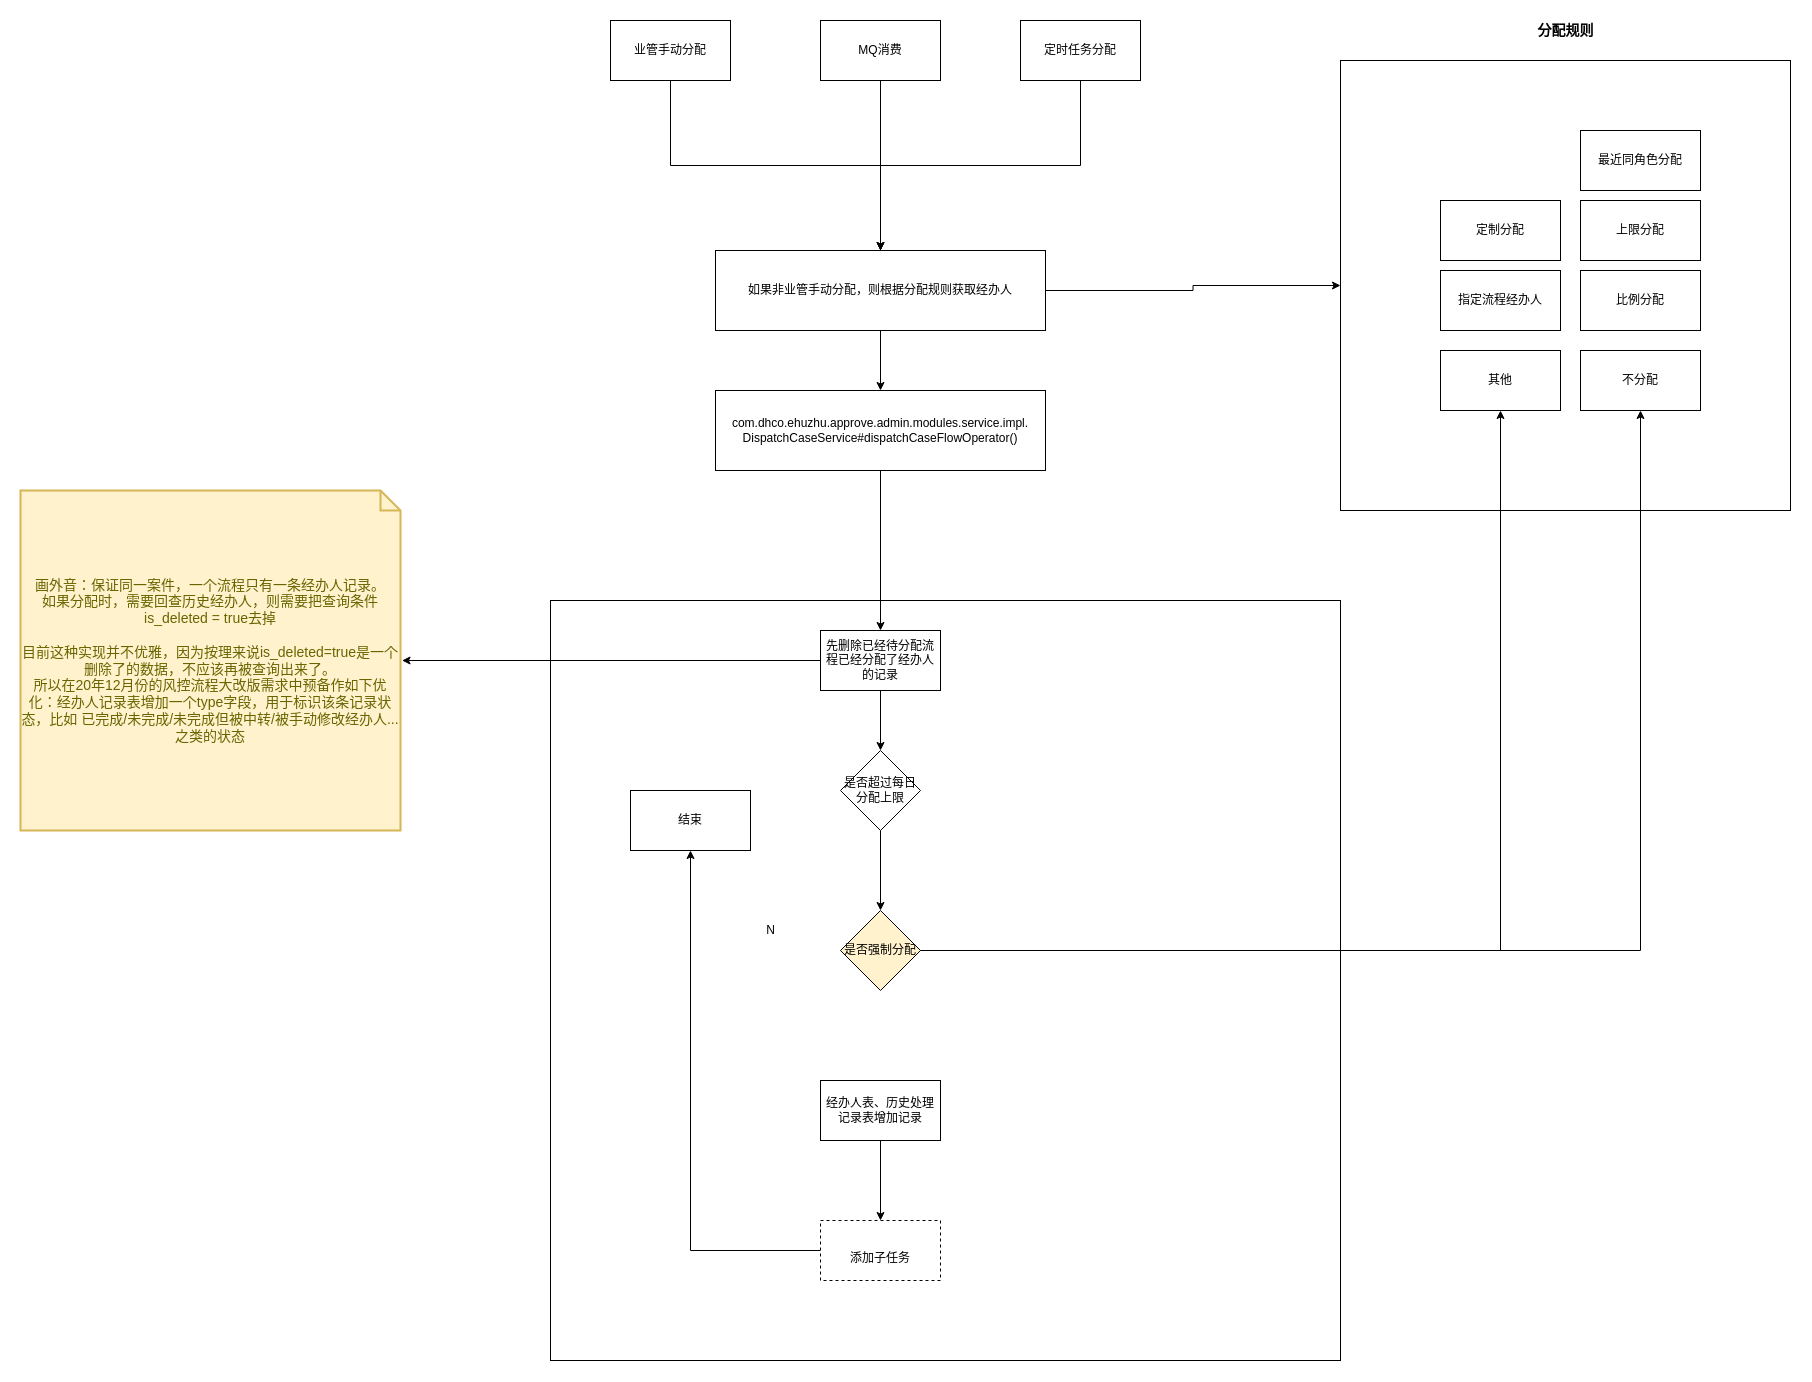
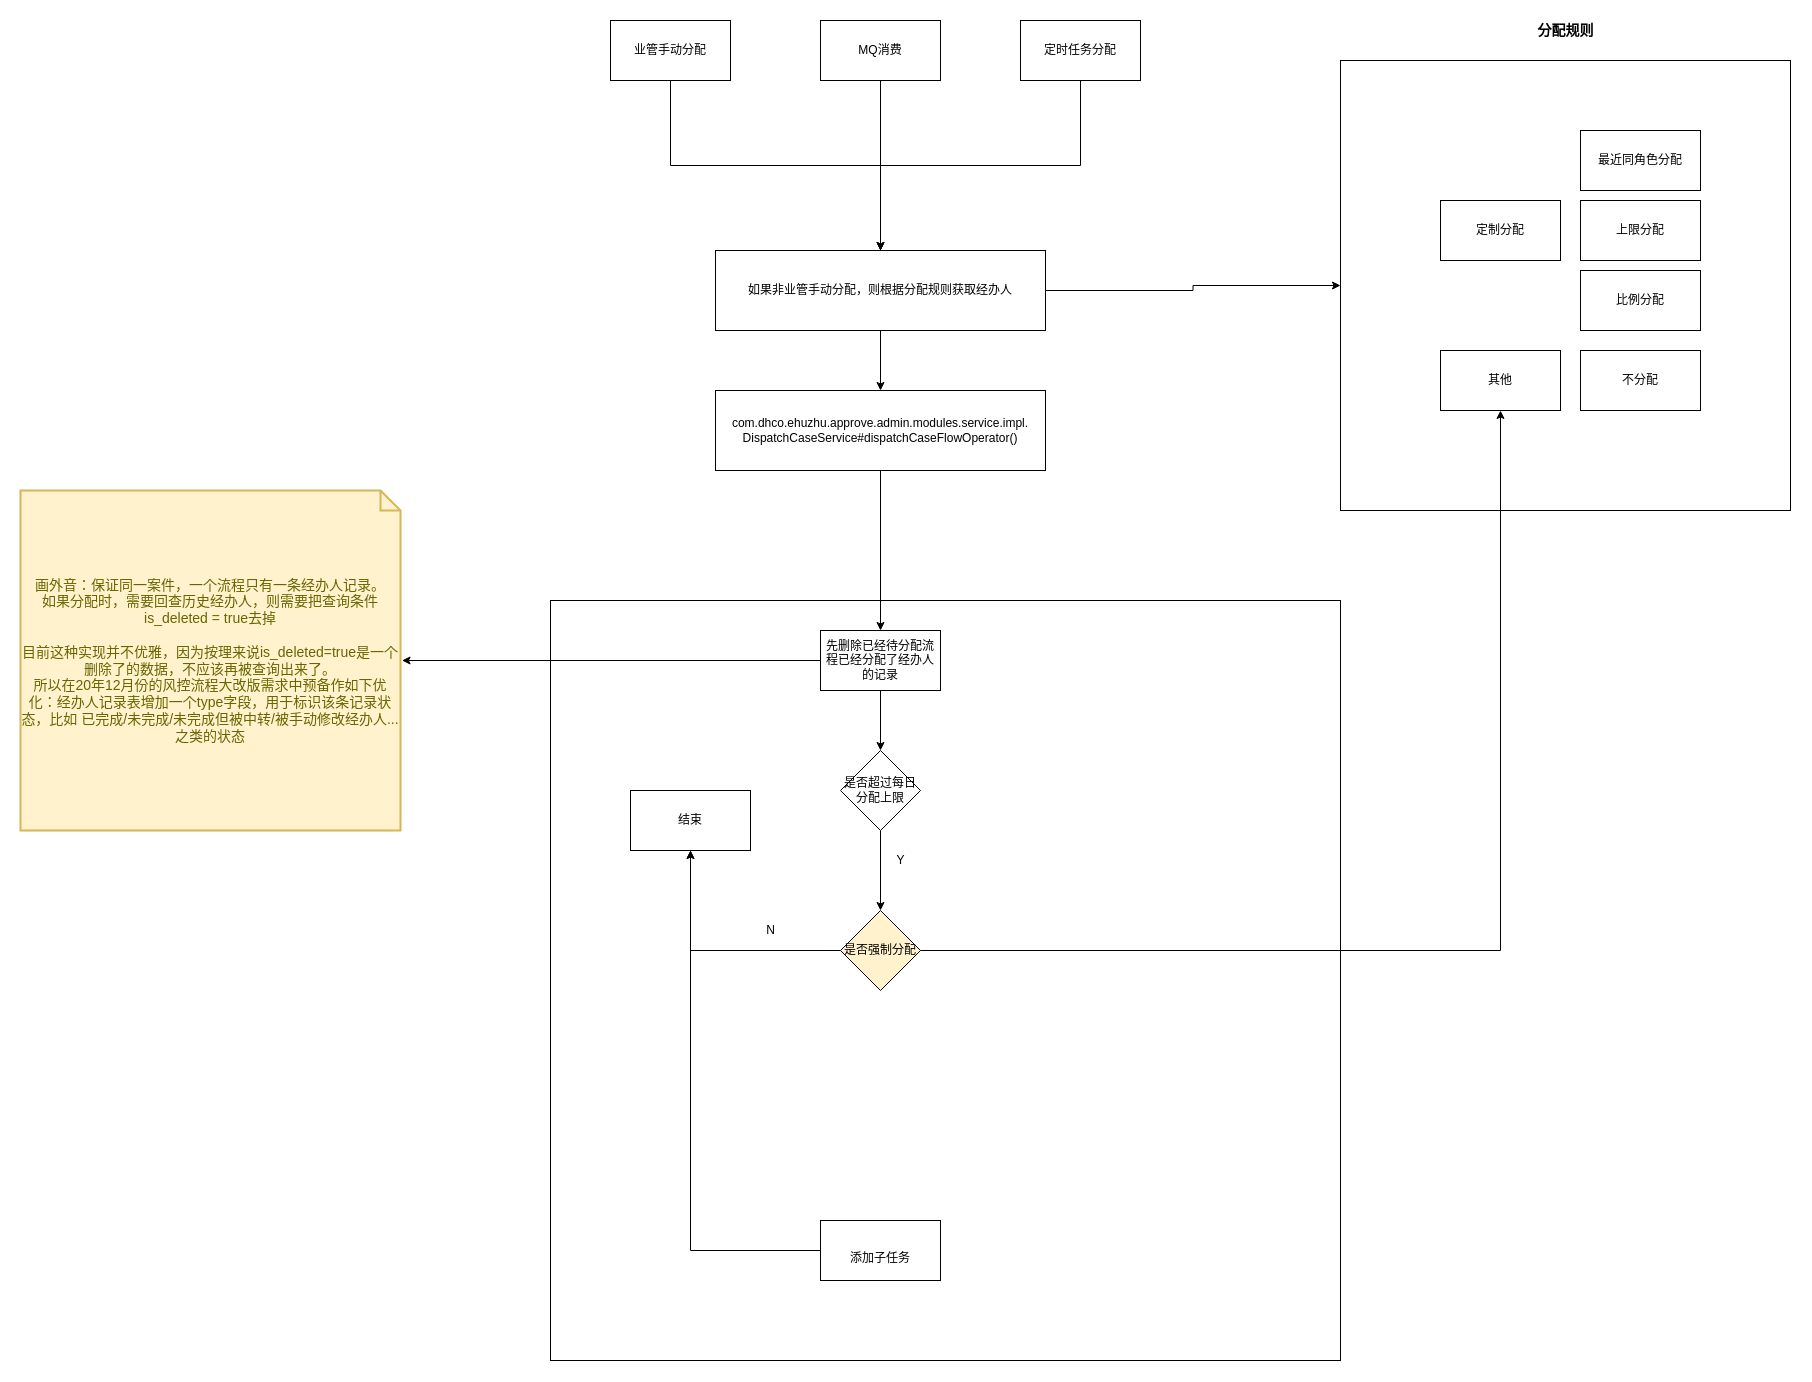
  <mxCell id="0" />
  <mxCell id="1" parent="0" />
  <mxCell id="2" value="" style="whiteSpace=wrap;html=1;" vertex="1" parent="1"><mxGeometry x="1340" y="60" width="450" height="450" as="geometry" /></mxCell>
  <mxCell id="3" value="" style="rounded=0;whiteSpace=wrap;html=1;" vertex="1" parent="1"><mxGeometry x="550" y="600" width="790" height="760" as="geometry" /></mxCell>
  <mxCell id="4" style="edgeStyle=orthogonalEdgeStyle;rounded=0;orthogonalLoop=1;jettySize=auto;html=1;" edge="1" parent="1" source="5" target="12"><mxGeometry relative="1" as="geometry" /></mxCell>
  <mxCell id="5" value="业管手动分配" style="rounded=0;whiteSpace=wrap;html=1;" vertex="1" parent="1"><mxGeometry x="610" y="20" width="120" height="60" as="geometry" /></mxCell>
  <mxCell id="6" style="edgeStyle=orthogonalEdgeStyle;rounded=0;orthogonalLoop=1;jettySize=auto;html=1;entryX=0.5;entryY=0;entryDx=0;entryDy=0;" edge="1" parent="1" source="7" target="12"><mxGeometry relative="1" as="geometry"><mxPoint x="880" y="380" as="targetPoint" /></mxGeometry></mxCell>
  <mxCell id="7" value="MQ消费" style="rounded=0;whiteSpace=wrap;html=1;" vertex="1" parent="1"><mxGeometry x="820" y="20" width="120" height="60" as="geometry" /></mxCell>
  <mxCell id="8" style="edgeStyle=orthogonalEdgeStyle;rounded=0;orthogonalLoop=1;jettySize=auto;html=1;entryX=0.5;entryY=0;entryDx=0;entryDy=0;" edge="1" parent="1" source="9" target="12"><mxGeometry relative="1" as="geometry" /></mxCell>
  <mxCell id="9" value="定时任务分配" style="rounded=0;whiteSpace=wrap;html=1;" vertex="1" parent="1"><mxGeometry x="1020" y="20" width="120" height="60" as="geometry" /></mxCell>
  <mxCell id="10" value="" style="edgeStyle=orthogonalEdgeStyle;rounded=0;orthogonalLoop=1;jettySize=auto;html=1;" edge="1" parent="1" source="12" target="30"><mxGeometry relative="1" as="geometry" /></mxCell>
  <mxCell id="11" style="edgeStyle=orthogonalEdgeStyle;rounded=0;orthogonalLoop=1;jettySize=auto;html=1;" edge="1" parent="1" source="12" target="2"><mxGeometry relative="1" as="geometry" /></mxCell>
  <mxCell id="12" value="如果非业管手动分配，则根据分配规则获取经办人" style="rounded=0;whiteSpace=wrap;html=1;" vertex="1" parent="1"><mxGeometry x="715" y="250" width="330" height="80" as="geometry" /></mxCell>
  <mxCell id="13" style="edgeStyle=orthogonalEdgeStyle;rounded=0;orthogonalLoop=1;jettySize=auto;html=1;entryX=1.004;entryY=0.5;entryDx=0;entryDy=0;entryPerimeter=0;" edge="1" parent="1" source="15" target="28"><mxGeometry relative="1" as="geometry"><mxPoint x="530" y="555" as="targetPoint" /></mxGeometry></mxCell>
  <mxCell id="14" style="edgeStyle=orthogonalEdgeStyle;rounded=0;orthogonalLoop=1;jettySize=auto;html=1;" edge="1" parent="1" source="15" target="17"><mxGeometry relative="1" as="geometry" /></mxCell>
  <mxCell id="15" value="先删除已经待分配流程已经分配了经办人的记录" style="rounded=0;whiteSpace=wrap;html=1;" vertex="1" parent="1"><mxGeometry x="820" y="630" width="120" height="60" as="geometry" /></mxCell>
  <mxCell id="16" value="" style="edgeStyle=orthogonalEdgeStyle;rounded=0;orthogonalLoop=1;jettySize=auto;html=1;" edge="1" parent="1" source="17" target="20"><mxGeometry relative="1" as="geometry" /></mxCell>
  <mxCell id="17" value="是否超过每日分配上限" style="rhombus;whiteSpace=wrap;html=1;" vertex="1" parent="1"><mxGeometry x="840" y="750" width="80" height="80" as="geometry" /></mxCell>
- <mxCell id="18" style="edgeStyle=orthogonalEdgeStyle;rounded=0;orthogonalLoop=1;jettySize=auto;html=1;" edge="1" parent="1" source="20" target="36"><mxGeometry relative="1" as="geometry" /></mxCell>
+ <mxCell id="18" style="edgeStyle=orthogonalEdgeStyle;rounded=0;orthogonalLoop=1;jettySize=auto;html=1;entryX=0.5;entryY=1;entryDx=0;entryDy=0;" edge="1" parent="1" source="20" target="22"><mxGeometry relative="1" as="geometry" /></mxCell>
  <mxCell id="19" value="" style="edgeStyle=orthogonalEdgeStyle;rounded=0;orthogonalLoop=1;jettySize=auto;html=1;" edge="1" parent="1" source="20" target="35"><mxGeometry relative="1" as="geometry" /></mxCell>
  <mxCell id="20" value="是否强制分配" style="rhombus;whiteSpace=wrap;html=1;fillColor=#fff2cc;" vertex="1" parent="1"><mxGeometry x="840" y="910" width="80" height="80" as="geometry" /></mxCell>
+ <mxCell id="21" value="Y" style="text;html=1;align=center;verticalAlign=middle;resizable=0;points=[];autosize=1;strokeColor=none;" vertex="1" parent="1"><mxGeometry x="890" y="850" width="20" height="20" as="geometry" /></mxCell>
  <mxCell id="22" value="结束" style="whiteSpace=wrap;html=1;" vertex="1" parent="1"><mxGeometry x="630" y="790" width="120" height="60" as="geometry" /></mxCell>
  <mxCell id="23" value="N" style="text;html=1;align=center;verticalAlign=middle;resizable=0;points=[];autosize=1;strokeColor=none;" vertex="1" parent="1"><mxGeometry x="760" y="920" width="20" height="20" as="geometry" /></mxCell>
- <mxCell id="24" value="" style="edgeStyle=orthogonalEdgeStyle;rounded=0;orthogonalLoop=1;jettySize=auto;html=1;" edge="1" parent="1" source="25" target="27"><mxGeometry relative="1" as="geometry" /></mxCell>
- <mxCell id="25" value="经办人表、历史处理记录表增加记录" style="whiteSpace=wrap;html=1;" vertex="1" parent="1"><mxGeometry x="820" y="1080" width="120" height="60" as="geometry" /></mxCell>
  <mxCell id="26" style="edgeStyle=orthogonalEdgeStyle;rounded=0;orthogonalLoop=1;jettySize=auto;html=1;entryX=0.5;entryY=1;entryDx=0;entryDy=0;" edge="1" parent="1" source="27" target="22"><mxGeometry relative="1" as="geometry" /></mxCell>
- <mxCell id="27" value="&lt;br&gt;添加子任务&lt;br&gt;" style="whiteSpace=wrap;html=1;dashed=1;" vertex="1" parent="1"><mxGeometry x="820" y="1220" width="120" height="60" as="geometry" /></mxCell>
+ <mxCell id="27" value="&lt;br&gt;添加子任务&lt;br&gt;" style="whiteSpace=wrap;html=1;" vertex="1" parent="1"><mxGeometry x="820" y="1220" width="120" height="60" as="geometry" /></mxCell>
  <mxCell id="28" value="&lt;div&gt;画外音：保证同一案件，一个流程只有一条经办人记录。&lt;/div&gt;&lt;div&gt;如果分配时，需要回查历史经办人，则需要把查询条件is_deleted = true去掉&lt;/div&gt;&lt;div&gt;&lt;br&gt;&lt;/div&gt;&lt;div&gt;目前这种实现并不优雅，因为按理来说is_deleted=true是一个删除了的数据，不应该再被查询出来了。&lt;/div&gt;&lt;div&gt;所以在20年12月份的风控流程大改版需求中预备作如下优化：经办人记录表增加一个type字段，用于标识该条记录状态，比如 已完成/未完成/未完成但被中转/被手动修改经办人...之类的状态&lt;br&gt;&lt;/div&gt;" style="shape=note;strokeWidth=2;fontSize=14;size=20;whiteSpace=wrap;html=1;fillColor=#fff2cc;strokeColor=#d6b656;fontColor=#666600;" vertex="1" parent="1"><mxGeometry x="20" y="490" width="380" height="340" as="geometry" /></mxCell>
  <mxCell id="29" style="edgeStyle=orthogonalEdgeStyle;rounded=0;orthogonalLoop=1;jettySize=auto;html=1;entryX=0.5;entryY=0;entryDx=0;entryDy=0;exitX=0.5;exitY=1;exitDx=0;exitDy=0;" edge="1" parent="1" source="30" target="15"><mxGeometry relative="1" as="geometry" /></mxCell>
  <mxCell id="30" value="&lt;div&gt;com.dhco.ehuzhu.approve.admin.modules.service.impl.&lt;/div&gt;&lt;div&gt;DispatchCaseService#dispatchCaseFlowOperator()&lt;/div&gt;" style="rounded=0;whiteSpace=wrap;html=1;" vertex="1" parent="1"><mxGeometry x="715" y="390" width="330" height="80" as="geometry" /></mxCell>
  <mxCell id="31" value="定制分配" style="rounded=0;whiteSpace=wrap;html=1;" vertex="1" parent="1"><mxGeometry x="1440" y="200" width="120" height="60" as="geometry" /></mxCell>
  <mxCell id="32" value="上限分配" style="rounded=0;whiteSpace=wrap;html=1;" vertex="1" parent="1"><mxGeometry x="1580" y="200" width="120" height="60" as="geometry" /></mxCell>
  <mxCell id="33" value="最近同角色分配" style="rounded=0;whiteSpace=wrap;html=1;" vertex="1" parent="1"><mxGeometry x="1580" y="130" width="120" height="60" as="geometry" /></mxCell>
- <mxCell id="34" value="指定流程经办人" style="rounded=0;whiteSpace=wrap;html=1;" vertex="1" parent="1"><mxGeometry x="1440" y="270" width="120" height="60" as="geometry" /></mxCell>
  <mxCell id="35" value="其他" style="rounded=0;whiteSpace=wrap;html=1;" vertex="1" parent="1"><mxGeometry x="1440" y="350" width="120" height="60" as="geometry" /></mxCell>
  <mxCell id="36" value="不分配" style="rounded=0;whiteSpace=wrap;html=1;" vertex="1" parent="1"><mxGeometry x="1580" y="350" width="120" height="60" as="geometry" /></mxCell>
  <mxCell id="37" value="比例分配" style="rounded=0;whiteSpace=wrap;html=1;" vertex="1" parent="1"><mxGeometry x="1580" y="270" width="120" height="60" as="geometry" /></mxCell>
  <mxCell id="38" value="&lt;b&gt;&lt;font style=&quot;font-size: 14px&quot;&gt;分配规则&lt;/font&gt;&lt;/b&gt;" style="text;html=1;align=center;verticalAlign=middle;resizable=0;points=[];autosize=1;strokeColor=none;" vertex="1" parent="1"><mxGeometry x="1530" y="20" width="70" height="20" as="geometry" /></mxCell>
